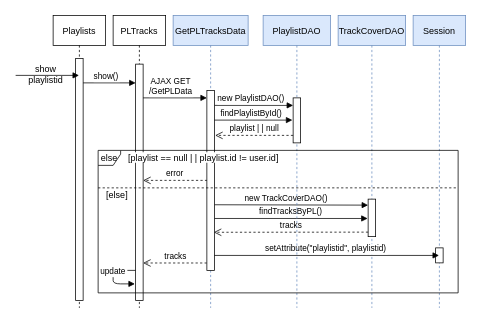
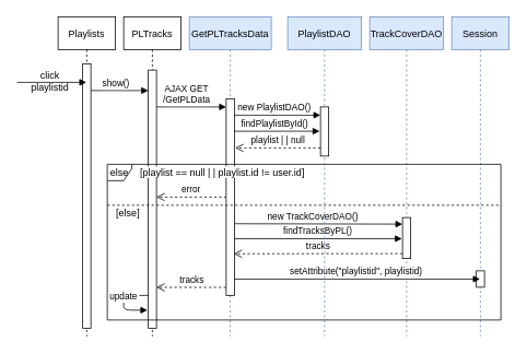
  <mxCell id="0" />
  <mxCell id="1" parent="0" />
  <mxCell id="2" value="Playlists" style="shape=umlLifeline;perimeter=lifelinePerimeter;container=1;collapsible=0;recursiveResize=0;rounded=0;shadow=0;strokeWidth=1;" vertex="1" parent="1"><mxGeometry x="70" y="20" width="70" height="390" as="geometry" /></mxCell>
  <mxCell id="3" value="" style="points=[];perimeter=orthogonalPerimeter;rounded=0;shadow=0;strokeWidth=1;" vertex="1" parent="2"><mxGeometry x="30" y="57.5" width="10" height="322.5" as="geometry" /></mxCell>
  <mxCell id="4" value="PLTracks" style="shape=umlLifeline;perimeter=lifelinePerimeter;container=1;collapsible=0;recursiveResize=0;rounded=0;shadow=0;strokeWidth=1;" vertex="1" parent="1"><mxGeometry x="150" y="20" width="70" height="390" as="geometry" /></mxCell>
  <mxCell id="5" value="" style="points=[];perimeter=orthogonalPerimeter;rounded=0;shadow=0;strokeWidth=1;" vertex="1" parent="4"><mxGeometry x="30" y="65" width="10" height="315" as="geometry" /></mxCell>
  <mxCell id="6" value="" style="verticalAlign=bottom;endArrow=block;shadow=0;strokeWidth=1;" edge="1" parent="1" target="2"><mxGeometry x="-0.053" y="-10" relative="1" as="geometry"><mxPoint x="20" y="100" as="sourcePoint" /><mxPoint x="-49.9" y="100" as="targetPoint" /><Array as="points"><mxPoint x="60" y="100" /></Array><mxPoint as="offset" /></mxGeometry></mxCell>
  <mxCell id="7" value="GetPLTracksData" style="shape=umlLifeline;perimeter=lifelinePerimeter;container=1;collapsible=0;recursiveResize=0;rounded=0;shadow=0;strokeWidth=1;fillColor=#dae8fc;strokeColor=#6c8ebf;" vertex="1" parent="1"><mxGeometry x="230" y="20" width="100" height="390" as="geometry" /></mxCell>
  <mxCell id="8" value="TrackCoverDAO" style="shape=umlLifeline;perimeter=lifelinePerimeter;container=1;collapsible=0;recursiveResize=0;rounded=0;shadow=0;strokeWidth=1;fillColor=#dae8fc;strokeColor=#6c8ebf;" vertex="1" parent="1"><mxGeometry x="450" y="20" width="90" height="390" as="geometry" /></mxCell>
  <mxCell id="9" value="" style="points=[];perimeter=orthogonalPerimeter;rounded=0;shadow=0;strokeWidth=1;" vertex="1" parent="8"><mxGeometry x="40" y="245" width="10" height="50" as="geometry" /></mxCell>
  <mxCell id="10" value="AJAX GET&#10;/GetPLData" style="verticalAlign=bottom;endArrow=block;shadow=0;strokeWidth=1;" edge="1" parent="1"><mxGeometry x="-0.125" relative="1" as="geometry"><mxPoint x="190" y="130" as="sourcePoint" /><mxPoint x="275" y="130" as="targetPoint" /><mxPoint as="offset" /></mxGeometry></mxCell>
  <mxCell id="11" value="new TrackCoverDAO()" style="verticalAlign=bottom;endArrow=block;shadow=0;strokeWidth=1;exitX=1;exitY=0.534;exitDx=0;exitDy=0;exitPerimeter=0;" edge="1" parent="1"><mxGeometry x="-0.062" relative="1" as="geometry"><mxPoint x="285" y="272.52" as="sourcePoint" /><mxPoint x="490" y="273" as="targetPoint" /><mxPoint as="offset" /></mxGeometry></mxCell>
  <mxCell id="12" value="findTracksByPL()" style="verticalAlign=bottom;endArrow=block;shadow=0;strokeWidth=1;entryX=-0.06;entryY=0.516;entryDx=0;entryDy=0;entryPerimeter=0;" edge="1" parent="1" target="9"><mxGeometry relative="1" as="geometry"><mxPoint x="285" y="290.8" as="sourcePoint" /><mxPoint x="515" y="283" as="targetPoint" /><mxPoint as="offset" /></mxGeometry></mxCell>
  <mxCell id="13" value="Session" style="shape=umlLifeline;perimeter=lifelinePerimeter;container=1;collapsible=0;recursiveResize=0;rounded=0;shadow=0;strokeWidth=1;fillColor=#dae8fc;strokeColor=#6c8ebf;" vertex="1" parent="1"><mxGeometry x="550" y="20" width="70" height="390" as="geometry" /></mxCell>
  <mxCell id="14" value="" style="points=[];perimeter=orthogonalPerimeter;rounded=0;shadow=0;strokeWidth=1;" vertex="1" parent="13"><mxGeometry x="30" y="310" width="10" height="20" as="geometry" /></mxCell>
  <mxCell id="15" value="tracks" style="html=1;verticalAlign=bottom;endArrow=open;dashed=1;endSize=8;entryX=0.92;entryY=0.84;entryDx=0;entryDy=0;entryPerimeter=0;" edge="1" parent="1"><mxGeometry relative="1" as="geometry"><mxPoint x="490" y="309" as="sourcePoint" /><mxPoint x="284.2" y="309.2" as="targetPoint" /></mxGeometry></mxCell>
  <mxCell id="16" value="tracks" style="html=1;verticalAlign=bottom;endArrow=open;dashed=1;endSize=8;exitX=-0.01;exitY=0.822;exitDx=0;exitDy=0;exitPerimeter=0;" edge="1" parent="1" target="5"><mxGeometry relative="1" as="geometry"><mxPoint x="274.9" y="350.16" as="sourcePoint" /><mxPoint x="180" y="270" as="targetPoint" /></mxGeometry></mxCell>
  <mxCell id="17" value="update" style="verticalAlign=bottom;endArrow=block;shadow=0;strokeWidth=1;" edge="1" parent="1"><mxGeometry x="0.039" relative="1" as="geometry"><mxPoint x="180" y="360" as="sourcePoint" /><mxPoint x="179" y="378" as="targetPoint" /><mxPoint as="offset" /><Array as="points"><mxPoint x="150" y="360" /><mxPoint x="150" y="378" /></Array></mxGeometry></mxCell>
  <mxCell id="18" value="show()" style="verticalAlign=bottom;endArrow=block;shadow=0;strokeWidth=1;" edge="1" parent="1"><mxGeometry x="-0.125" relative="1" as="geometry"><mxPoint x="110" y="110" as="sourcePoint" /><mxPoint x="180" y="110" as="targetPoint" /><mxPoint as="offset" /></mxGeometry></mxCell>
  <mxCell id="19" value="setAttribute(&quot;playlistid&quot;, playlistid)" style="verticalAlign=bottom;endArrow=block;shadow=0;strokeWidth=1;exitX=0.88;exitY=0.786;exitDx=0;exitDy=0;exitPerimeter=0;" edge="1" parent="1" target="13"><mxGeometry relative="1" as="geometry"><mxPoint x="283.8" y="340.08" as="sourcePoint" /><mxPoint x="492.5" y="260" as="targetPoint" /><mxPoint as="offset" /></mxGeometry></mxCell>
  <mxCell id="20" value="PlaylistDAO" style="shape=umlLifeline;perimeter=lifelinePerimeter;container=1;collapsible=0;recursiveResize=0;rounded=0;shadow=0;strokeWidth=1;fillColor=#dae8fc;strokeColor=#6c8ebf;" vertex="1" parent="1"><mxGeometry x="350" y="20" width="90" height="390" as="geometry" /></mxCell>
  <mxCell id="21" value="" style="points=[];perimeter=orthogonalPerimeter;rounded=0;shadow=0;strokeWidth=1;" vertex="1" parent="20"><mxGeometry x="40" y="110" width="10" height="60" as="geometry" /></mxCell>
  <mxCell id="22" value="new PlaylistDAO()" style="verticalAlign=bottom;endArrow=block;shadow=0;strokeWidth=1;exitX=1.04;exitY=0.421;exitDx=0;exitDy=0;exitPerimeter=0;" edge="1" parent="1"><mxGeometry x="-0.062" relative="1" as="geometry"><mxPoint x="285" y="140" as="sourcePoint" /><mxPoint x="390" y="140" as="targetPoint" /><mxPoint as="offset" /></mxGeometry></mxCell>
  <mxCell id="23" value="findPlaylistById()" style="verticalAlign=bottom;endArrow=block;shadow=0;strokeWidth=1;entryX=-0.1;entryY=0.494;entryDx=0;entryDy=0;entryPerimeter=0;" edge="1" parent="1" source="7" target="21"><mxGeometry relative="1" as="geometry"><mxPoint x="290" y="160" as="sourcePoint" /><mxPoint x="519.5" y="160" as="targetPoint" /><mxPoint as="offset" /></mxGeometry></mxCell>
  <mxCell id="24" value="playlist | | null" style="html=1;verticalAlign=bottom;endArrow=open;dashed=1;endSize=8;" edge="1" parent="1"><mxGeometry relative="1" as="geometry"><mxPoint x="390" y="180" as="sourcePoint" /><mxPoint x="286" y="180" as="targetPoint" /></mxGeometry></mxCell>
  <mxCell id="25" value="error" style="html=1;verticalAlign=bottom;endArrow=open;dashed=1;endSize=8;exitX=0.04;exitY=0.902;exitDx=0;exitDy=0;exitPerimeter=0;" edge="1" parent="1"><mxGeometry relative="1" as="geometry"><mxPoint x="275.4" y="240" as="sourcePoint" /><mxPoint x="190" y="240" as="targetPoint" /></mxGeometry></mxCell>
  <mxCell id="26" value="&lt;div&gt;[else]&lt;/div&gt;" style="text;html=1;align=center;verticalAlign=middle;resizable=0;points=[];autosize=1;strokeColor=none;" vertex="1" parent="1"><mxGeometry x="130" y="250" width="50" height="20" as="geometry" /></mxCell>
  <mxCell id="27" value="" style="points=[];perimeter=orthogonalPerimeter;rounded=0;shadow=0;strokeWidth=1;" vertex="1" parent="1"><mxGeometry x="275" y="120" width="10" height="240" as="geometry" /></mxCell>
  <mxCell id="28" value="&lt;span style=&quot;background-color: rgb(255 , 255 , 255)&quot;&gt;[playlist == null | | playlist.id != user.id]&lt;/span&gt;" style="text;html=1;align=center;verticalAlign=middle;resizable=0;points=[];autosize=1;" vertex="1" parent="1"><mxGeometry x="160" y="200" width="220" height="20" as="geometry" /></mxCell>
  <mxCell id="29" value="else" style="shape=umlFrame;whiteSpace=wrap;html=1;width=30;height=20;" vertex="1" parent="1"><mxGeometry x="130" y="200" width="480" height="190" as="geometry" /></mxCell>
  <mxCell id="30" value="" style="endArrow=none;dashed=1;html=1;entryX=1;entryY=0.263;entryDx=0;entryDy=0;entryPerimeter=0;" edge="1" parent="1" target="29"><mxGeometry width="50" height="50" relative="1" as="geometry"><mxPoint x="130" y="250" as="sourcePoint" /><mxPoint x="640" y="250" as="targetPoint" /></mxGeometry></mxCell>
- <mxCell id="31" value="show&lt;br&gt;playlistid" style="text;html=1;align=center;verticalAlign=middle;resizable=0;points=[];autosize=1;strokeColor=none;" vertex="1" parent="1"><mxGeometry x="30" y="84" width="60" height="30" as="geometry" /></mxCell>
+ <mxCell id="31" value="click&lt;br&gt;playlistid" style="text;html=1;align=center;verticalAlign=middle;resizable=0;points=[];autosize=1;strokeColor=none;" vertex="1" parent="1"><mxGeometry x="30" y="84" width="60" height="30" as="geometry" /></mxCell>
